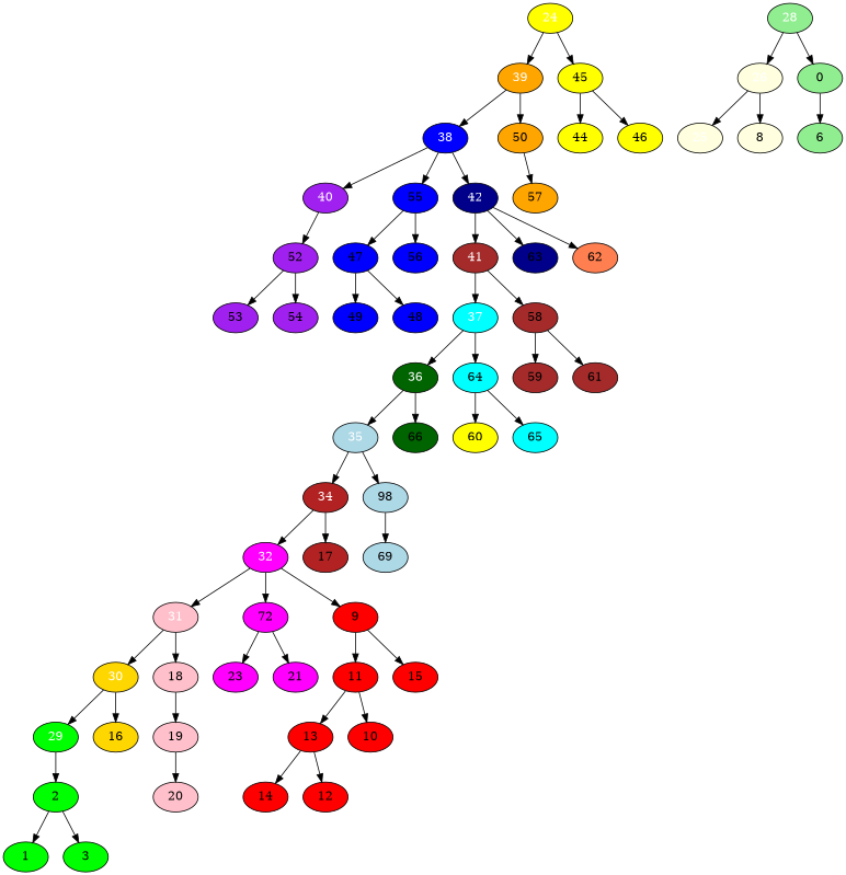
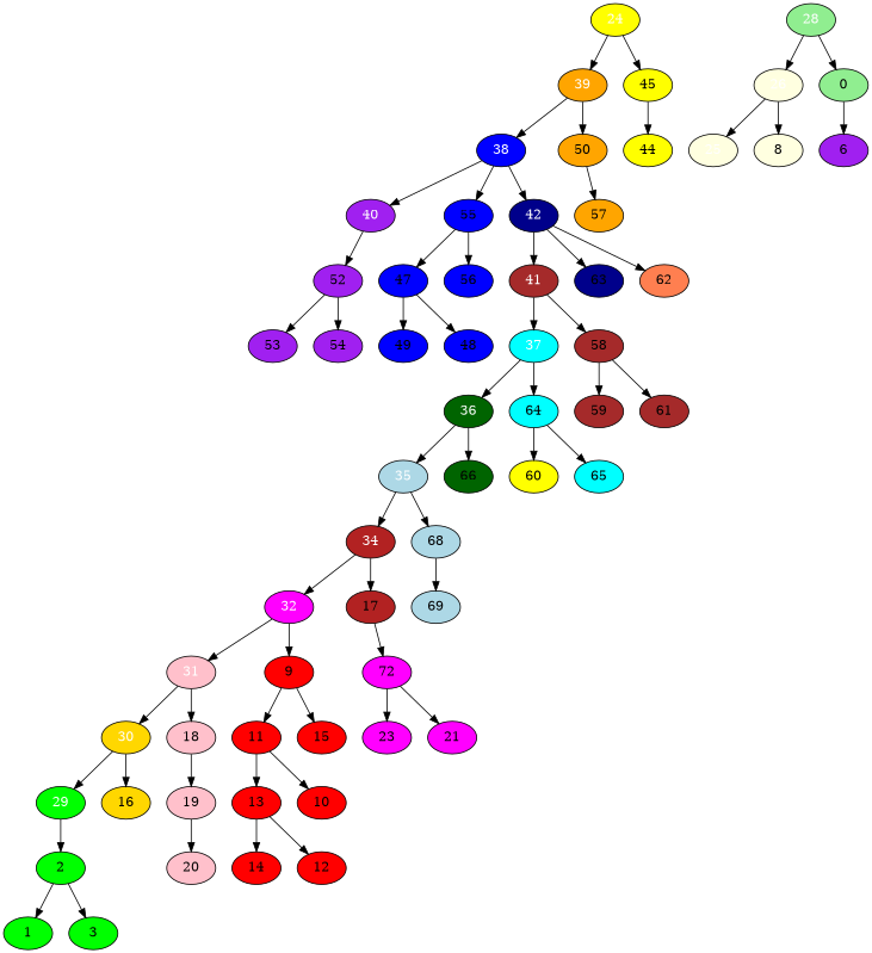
  digraph {
    rankdir=TB
    node [fillcolor=red style=filled]
    edge [color=black]
    32 [fillcolor=magenta fontcolor=white]
    31 [fillcolor=pink fontcolor=white]
    n3 [fillcolor=magenta label=72]
    9
    30 [fillcolor=gold fontcolor=white]
    18 [fillcolor=pink]
    23 [fillcolor=magenta]
    21 [fillcolor=magenta]
    11
    15
    34 [fillcolor=firebrick fontcolor=white]
    17 [fillcolor=firebrick]
    35 [fillcolor=lightblue fontcolor=white]
-   68 [fillcolor=lightblue label=98]
+   68 [fillcolor=lightblue]
    69 [fillcolor=lightblue]
    36 [fillcolor=darkgreen fontcolor=white]
    66 [fillcolor=darkgreen]
    28 [fillcolor=lightgreen fontcolor=white]
    26 [fillcolor=lightyellow fontcolor=white]
    n20 [fillcolor=lightgreen label=0]
    37 [fillcolor=cyan fontcolor=white]
    64 [fillcolor=cyan]
    60 [fillcolor=yellow]
    65 [fillcolor=cyan]
    38 [fillcolor=blue fontcolor=white]
    40 [fillcolor=purple fontcolor=white]
    55 [fillcolor=blue]
    42 [fillcolor=darkblue fontcolor=white]
    52 [fillcolor=purple]
    47 [fillcolor=blue]
    56 [fillcolor=blue]
    39 [fillcolor=orange fontcolor=white]
    50 [fillcolor=orange]
    57 [fillcolor=orange]
    41 [fillcolor=brown fontcolor=white]
    63 [fillcolor=darkblue]
    62 [fillcolor=coral]
    53 [fillcolor=purple]
    54 [fillcolor=purple]
    58 [fillcolor=brown]
    59 [fillcolor=brown]
    61 [fillcolor=brown]
    24 [fillcolor=yellow fontcolor=white]
    45 [fillcolor=yellow]
    44 [fillcolor=yellow]
-   46 [fillcolor=yellow]
    25 [fillcolor=lightyellow fontcolor=white]
    8 [fillcolor=lightyellow]
-   6 [fillcolor=lightgreen]
+   6 [fillcolor=purple]
    29 [fillcolor=green fontcolor=white]
    2 [fillcolor=green]
    1 [fillcolor=green]
    3 [fillcolor=green]
    16 [fillcolor=gold]
    19 [fillcolor=pink]
    49 [fillcolor=blue]
    48 [fillcolor=blue]
    13
    10
    14
    12
    20 [fillcolor=pink]
    32 -> 31
-   32 -> n3
+   17 -> n3
    32 -> 9
    31 -> 30
    31 -> 18
    n3 -> 23
    n3 -> 21
    9 -> 11
    9 -> 15
    30 -> 29
    30 -> 16
    18 -> 19
    11 -> 13
    11 -> 10
    34 -> 32
    34 -> 17
    35 -> 34
    35 -> 68
    68 -> 69
    36 -> 35
    36 -> 66
    28 -> 26
    28 -> n20
    26 -> 25
    26 -> 8
    n20 -> 6
    37 -> 36
    37 -> 64
    64 -> 60
    64 -> 65
    38 -> 40
    38 -> 55
    38 -> 42
    40 -> 52
    55 -> 47
    55 -> 56
    42 -> 41
    42 -> 63
    42 -> 62
    52 -> 53
    52 -> 54
    47 -> 49
    47 -> 48
    39 -> 38
    39 -> 50
    50 -> 57
    41 -> 37
    41 -> 58
    58 -> 59
    58 -> 61
    24 -> 39
    24 -> 45
    45 -> 44
-   45 -> 46
    29 -> 2
    2 -> 1
    2 -> 3
    19 -> 20
    13 -> 14
    13 -> 12
  }
